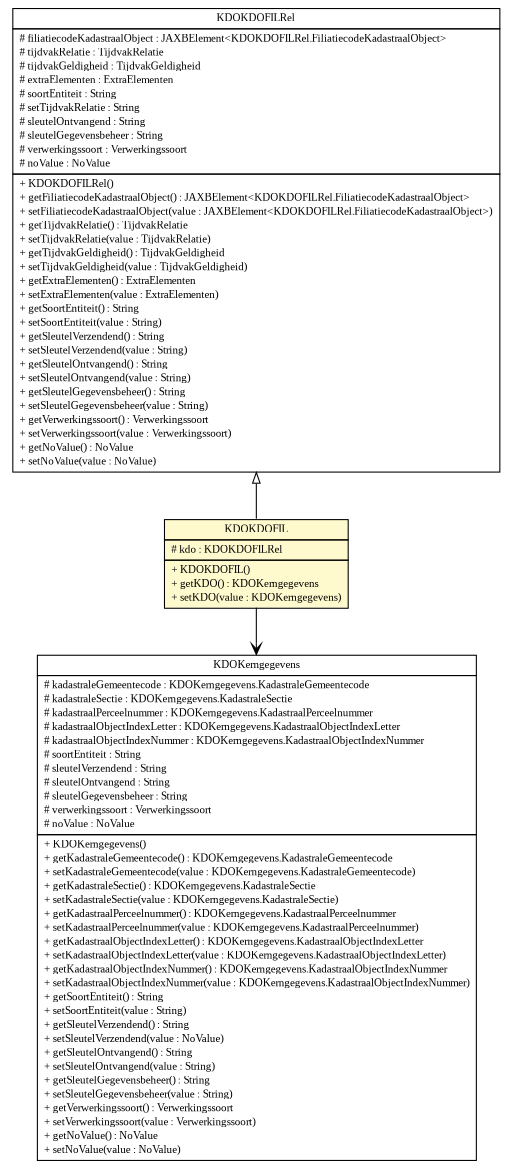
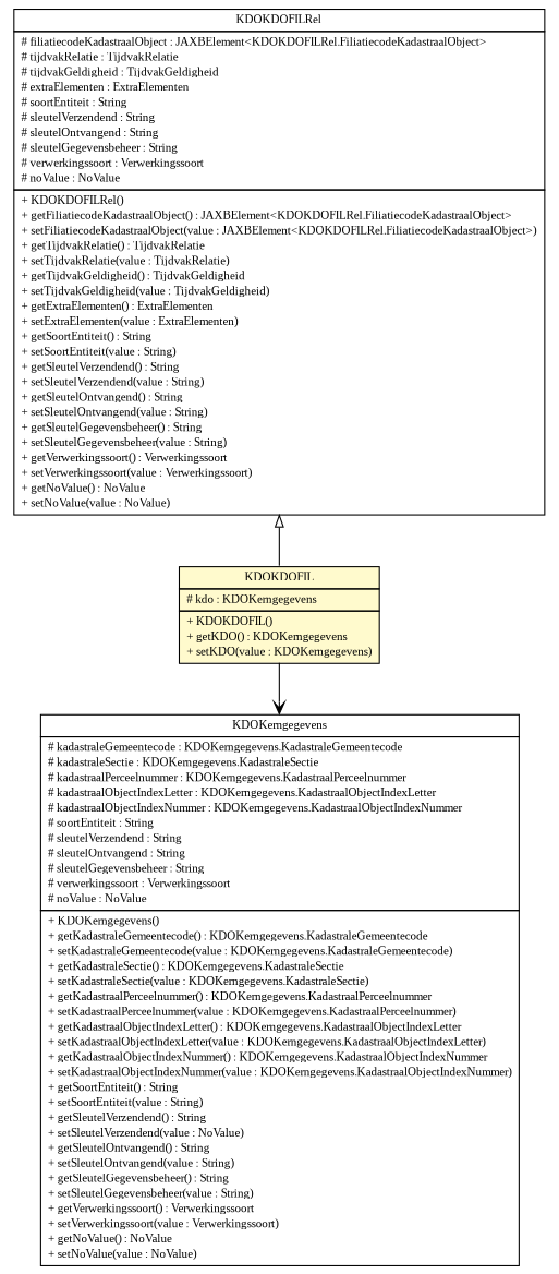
  digraph {
    fontname="Liberation Serif"
    nodesep=0.25
    ranksep=0.5
    node [fontcolor=black fontname="Liberation Serif" fontsize=10.0 shape=plaintext]
    edge [fontname="Liberation Serif" headport=p labelfontname=Helvetica labelfontsize=10 tailport=p]
-   n1 [label=<<table title="nl.egem.stuf.sector.bg._0204.KDOKennisgeving.KDOKDOFIL" border="0" cellborder="1" cellspacing="0" cellpadding="2" port="p" bgcolor="lemonChiffon" href="./KDOKennisgeving.KDOKDOFIL.html"> 		<tr><td><table border="0" cellspacing="0" cellpadding="1"> <tr><td align="center" balign="center"> KDOKDOFIL </td></tr> 		</table></td></tr> 		<tr><td><table border="0" cellspacing="0" cellpadding="1"> <tr><td align="left" balign="left"> # kdo : KDOKDOFILRel </td></tr> 		</table></td></tr> 		<tr><td><table border="0" cellspacing="0" cellpadding="1"> <tr><td align="left" balign="left"> + KDOKDOFIL() </td></tr> <tr><td align="left" balign="left"> + getKDO() : KDOKerngegevens </td></tr> <tr><td align="left" balign="left"> + setKDO(value : KDOKerngegevens) </td></tr> 		</table></td></tr> 		</table>>]
+   n1 [label=<<table title="nl.egem.stuf.sector.bg._0204.KDOKennisgeving.KDOKDOFIL" border="0" cellborder="1" cellspacing="0" cellpadding="2" port="p" bgcolor="lemonChiffon" href="./KDOKennisgeving.KDOKDOFIL.html"> 		<tr><td><table border="0" cellspacing="0" cellpadding="1"> <tr><td align="center" balign="center"> KDOKDOFIL </td></tr> 		</table></td></tr> 		<tr><td><table border="0" cellspacing="0" cellpadding="1"> <tr><td align="left" balign="left"> # kdo : KDOKerngegevens </td></tr> 		</table></td></tr> 		<tr><td><table border="0" cellspacing="0" cellpadding="1"> <tr><td align="left" balign="left"> + KDOKDOFIL() </td></tr> <tr><td align="left" balign="left"> + getKDO() : KDOKerngegevens </td></tr> <tr><td align="left" balign="left"> + setKDO(value : KDOKerngegevens) </td></tr> 		</table></td></tr> 		</table>>]
    n2 [label=<<table title="nl.egem.stuf.sector.bg._0204.KDOKerngegevens" border="0" cellborder="1" cellspacing="0" cellpadding="2" port="p" href="./KDOKerngegevens.html"> 		<tr><td><table border="0" cellspacing="0" cellpadding="1"> <tr><td align="center" balign="center"> KDOKerngegevens </td></tr> 		</table></td></tr> 		<tr><td><table border="0" cellspacing="0" cellpadding="1"> <tr><td align="left" balign="left"> # kadastraleGemeentecode : KDOKerngegevens.KadastraleGemeentecode </td></tr> <tr><td align="left" balign="left"> # kadastraleSectie : KDOKerngegevens.KadastraleSectie </td></tr> <tr><td align="left" balign="left"> # kadastraalPerceelnummer : KDOKerngegevens.KadastraalPerceelnummer </td></tr> <tr><td align="left" balign="left"> # kadastraalObjectIndexLetter : KDOKerngegevens.KadastraalObjectIndexLetter </td></tr> <tr><td align="left" balign="left"> # kadastraalObjectIndexNummer : KDOKerngegevens.KadastraalObjectIndexNummer </td></tr> <tr><td align="left" balign="left"> # soortEntiteit : String </td></tr> <tr><td align="left" balign="left"> # sleutelVerzendend : String </td></tr> <tr><td align="left" balign="left"> # sleutelOntvangend : String </td></tr> <tr><td align="left" balign="left"> # sleutelGegevensbeheer : String </td></tr> <tr><td align="left" balign="left"> # verwerkingssoort : Verwerkingssoort </td></tr> <tr><td align="left" balign="left"> # noValue : NoValue </td></tr> 		</table></td></tr> 		<tr><td><table border="0" cellspacing="0" cellpadding="1"> <tr><td align="left" balign="left"> + KDOKerngegevens() </td></tr> <tr><td align="left" balign="left"> + getKadastraleGemeentecode() : KDOKerngegevens.KadastraleGemeentecode </td></tr> <tr><td align="left" balign="left"> + setKadastraleGemeentecode(value : KDOKerngegevens.KadastraleGemeentecode) </td></tr> <tr><td align="left" balign="left"> + getKadastraleSectie() : KDOKerngegevens.KadastraleSectie </td></tr> <tr><td align="left" balign="left"> + setKadastraleSectie(value : KDOKerngegevens.KadastraleSectie) </td></tr> <tr><td align="left" balign="left"> + getKadastraalPerceelnummer() : KDOKerngegevens.KadastraalPerceelnummer </td></tr> <tr><td align="left" balign="left"> + setKadastraalPerceelnummer(value : KDOKerngegevens.KadastraalPerceelnummer) </td></tr> <tr><td align="left" balign="left"> + getKadastraalObjectIndexLetter() : KDOKerngegevens.KadastraalObjectIndexLetter </td></tr> <tr><td align="left" balign="left"> + setKadastraalObjectIndexLetter(value : KDOKerngegevens.KadastraalObjectIndexLetter) </td></tr> <tr><td align="left" balign="left"> + getKadastraalObjectIndexNummer() : KDOKerngegevens.KadastraalObjectIndexNummer </td></tr> <tr><td align="left" balign="left"> + setKadastraalObjectIndexNummer(value : KDOKerngegevens.KadastraalObjectIndexNummer) </td></tr> <tr><td align="left" balign="left"> + getSoortEntiteit() : String </td></tr> <tr><td align="left" balign="left"> + setSoortEntiteit(value : String) </td></tr> <tr><td align="left" balign="left"> + getSleutelVerzendend() : String </td></tr> <tr><td align="left" balign="left"> + setSleutelVerzendend(value : NoValue) </td></tr> <tr><td align="left" balign="left"> + getSleutelOntvangend() : String </td></tr> <tr><td align="left" balign="left"> + setSleutelOntvangend(value : String) </td></tr> <tr><td align="left" balign="left"> + getSleutelGegevensbeheer() : String </td></tr> <tr><td align="left" balign="left"> + setSleutelGegevensbeheer(value : String) </td></tr> <tr><td align="left" balign="left"> + getVerwerkingssoort() : Verwerkingssoort </td></tr> <tr><td align="left" balign="left"> + setVerwerkingssoort(value : Verwerkingssoort) </td></tr> <tr><td align="left" balign="left"> + getNoValue() : NoValue </td></tr> <tr><td align="left" balign="left"> + setNoValue(value : NoValue) </td></tr> 		</table></td></tr> 		</table>>]
-   n3 [label=<<table title="nl.egem.stuf.sector.bg._0204.KDOKDOFILRel" border="0" cellborder="1" cellspacing="0" cellpadding="2" port="p" href="./KDOKDOFILRel.html"> 		<tr><td><table border="0" cellspacing="0" cellpadding="1"> <tr><td align="center" balign="center"> KDOKDOFILRel </td></tr> 		</table></td></tr> 		<tr><td><table border="0" cellspacing="0" cellpadding="1"> <tr><td align="left" balign="left"> # filiatiecodeKadastraalObject : JAXBElement&lt;KDOKDOFILRel.FiliatiecodeKadastraalObject&gt; </td></tr> <tr><td align="left" balign="left"> # tijdvakRelatie : TijdvakRelatie </td></tr> <tr><td align="left" balign="left"> # tijdvakGeldigheid : TijdvakGeldigheid </td></tr> <tr><td align="left" balign="left"> # extraElementen : ExtraElementen </td></tr> <tr><td align="left" balign="left"> # soortEntiteit : String </td></tr> <tr><td align="left" balign="left"> # setTijdvakRelatie : String </td></tr> <tr><td align="left" balign="left"> # sleutelOntvangend : String </td></tr> <tr><td align="left" balign="left"> # sleutelGegevensbeheer : String </td></tr> <tr><td align="left" balign="left"> # verwerkingssoort : Verwerkingssoort </td></tr> <tr><td align="left" balign="left"> # noValue : NoValue </td></tr> 		</table></td></tr> 		<tr><td><table border="0" cellspacing="0" cellpadding="1"> <tr><td align="left" balign="left"> + KDOKDOFILRel() </td></tr> <tr><td align="left" balign="left"> + getFiliatiecodeKadastraalObject() : JAXBElement&lt;KDOKDOFILRel.FiliatiecodeKadastraalObject&gt; </td></tr> <tr><td align="left" balign="left"> + setFiliatiecodeKadastraalObject(value : JAXBElement&lt;KDOKDOFILRel.FiliatiecodeKadastraalObject&gt;) </td></tr> <tr><td align="left" balign="left"> + getTijdvakRelatie() : TijdvakRelatie </td></tr> <tr><td align="left" balign="left"> + setTijdvakRelatie(value : TijdvakRelatie) </td></tr> <tr><td align="left" balign="left"> + getTijdvakGeldigheid() : TijdvakGeldigheid </td></tr> <tr><td align="left" balign="left"> + setTijdvakGeldigheid(value : TijdvakGeldigheid) </td></tr> <tr><td align="left" balign="left"> + getExtraElementen() : ExtraElementen </td></tr> <tr><td align="left" balign="left"> + setExtraElementen(value : ExtraElementen) </td></tr> <tr><td align="left" balign="left"> + getSoortEntiteit() : String </td></tr> <tr><td align="left" balign="left"> + setSoortEntiteit(value : String) </td></tr> <tr><td align="left" balign="left"> + getSleutelVerzendend() : String </td></tr> <tr><td align="left" balign="left"> + setSleutelVerzendend(value : String) </td></tr> <tr><td align="left" balign="left"> + getSleutelOntvangend() : String </td></tr> <tr><td align="left" balign="left"> + setSleutelOntvangend(value : String) </td></tr> <tr><td align="left" balign="left"> + getSleutelGegevensbeheer() : String </td></tr> <tr><td align="left" balign="left"> + setSleutelGegevensbeheer(value : String) </td></tr> <tr><td align="left" balign="left"> + getVerwerkingssoort() : Verwerkingssoort </td></tr> <tr><td align="left" balign="left"> + setVerwerkingssoort(value : Verwerkingssoort) </td></tr> <tr><td align="left" balign="left"> + getNoValue() : NoValue </td></tr> <tr><td align="left" balign="left"> + setNoValue(value : NoValue) </td></tr> 		</table></td></tr> 		</table>>]
+   n3 [label=<<table title="nl.egem.stuf.sector.bg._0204.KDOKDOFILRel" border="0" cellborder="1" cellspacing="0" cellpadding="2" port="p" href="./KDOKDOFILRel.html"> 		<tr><td><table border="0" cellspacing="0" cellpadding="1"> <tr><td align="center" balign="center"> KDOKDOFILRel </td></tr> 		</table></td></tr> 		<tr><td><table border="0" cellspacing="0" cellpadding="1"> <tr><td align="left" balign="left"> # filiatiecodeKadastraalObject : JAXBElement&lt;KDOKDOFILRel.FiliatiecodeKadastraalObject&gt; </td></tr> <tr><td align="left" balign="left"> # tijdvakRelatie : TijdvakRelatie </td></tr> <tr><td align="left" balign="left"> # tijdvakGeldigheid : TijdvakGeldigheid </td></tr> <tr><td align="left" balign="left"> # extraElementen : ExtraElementen </td></tr> <tr><td align="left" balign="left"> # soortEntiteit : String </td></tr> <tr><td align="left" balign="left"> # sleutelVerzendend : String </td></tr> <tr><td align="left" balign="left"> # sleutelOntvangend : String </td></tr> <tr><td align="left" balign="left"> # sleutelGegevensbeheer : String </td></tr> <tr><td align="left" balign="left"> # verwerkingssoort : Verwerkingssoort </td></tr> <tr><td align="left" balign="left"> # noValue : NoValue </td></tr> 		</table></td></tr> 		<tr><td><table border="0" cellspacing="0" cellpadding="1"> <tr><td align="left" balign="left"> + KDOKDOFILRel() </td></tr> <tr><td align="left" balign="left"> + getFiliatiecodeKadastraalObject() : JAXBElement&lt;KDOKDOFILRel.FiliatiecodeKadastraalObject&gt; </td></tr> <tr><td align="left" balign="left"> + setFiliatiecodeKadastraalObject(value : JAXBElement&lt;KDOKDOFILRel.FiliatiecodeKadastraalObject&gt;) </td></tr> <tr><td align="left" balign="left"> + getTijdvakRelatie() : TijdvakRelatie </td></tr> <tr><td align="left" balign="left"> + setTijdvakRelatie(value : TijdvakRelatie) </td></tr> <tr><td align="left" balign="left"> + getTijdvakGeldigheid() : TijdvakGeldigheid </td></tr> <tr><td align="left" balign="left"> + setTijdvakGeldigheid(value : TijdvakGeldigheid) </td></tr> <tr><td align="left" balign="left"> + getExtraElementen() : ExtraElementen </td></tr> <tr><td align="left" balign="left"> + setExtraElementen(value : ExtraElementen) </td></tr> <tr><td align="left" balign="left"> + getSoortEntiteit() : String </td></tr> <tr><td align="left" balign="left"> + setSoortEntiteit(value : String) </td></tr> <tr><td align="left" balign="left"> + getSleutelVerzendend() : String </td></tr> <tr><td align="left" balign="left"> + setSleutelVerzendend(value : String) </td></tr> <tr><td align="left" balign="left"> + getSleutelOntvangend() : String </td></tr> <tr><td align="left" balign="left"> + setSleutelOntvangend(value : String) </td></tr> <tr><td align="left" balign="left"> + getSleutelGegevensbeheer() : String </td></tr> <tr><td align="left" balign="left"> + setSleutelGegevensbeheer(value : String) </td></tr> <tr><td align="left" balign="left"> + getVerwerkingssoort() : Verwerkingssoort </td></tr> <tr><td align="left" balign="left"> + setVerwerkingssoort(value : Verwerkingssoort) </td></tr> <tr><td align="left" balign="left"> + getNoValue() : NoValue </td></tr> <tr><td align="left" balign="left"> + setNoValue(value : NoValue) </td></tr> 		</table></td></tr> 		</table>>]
    n1 -> n2 [arrowhead=open color=black fontcolor=black fontsize=10.0]
    n3 -> n1 [arrowtail=empty dir=back fontsize=10]
  }
